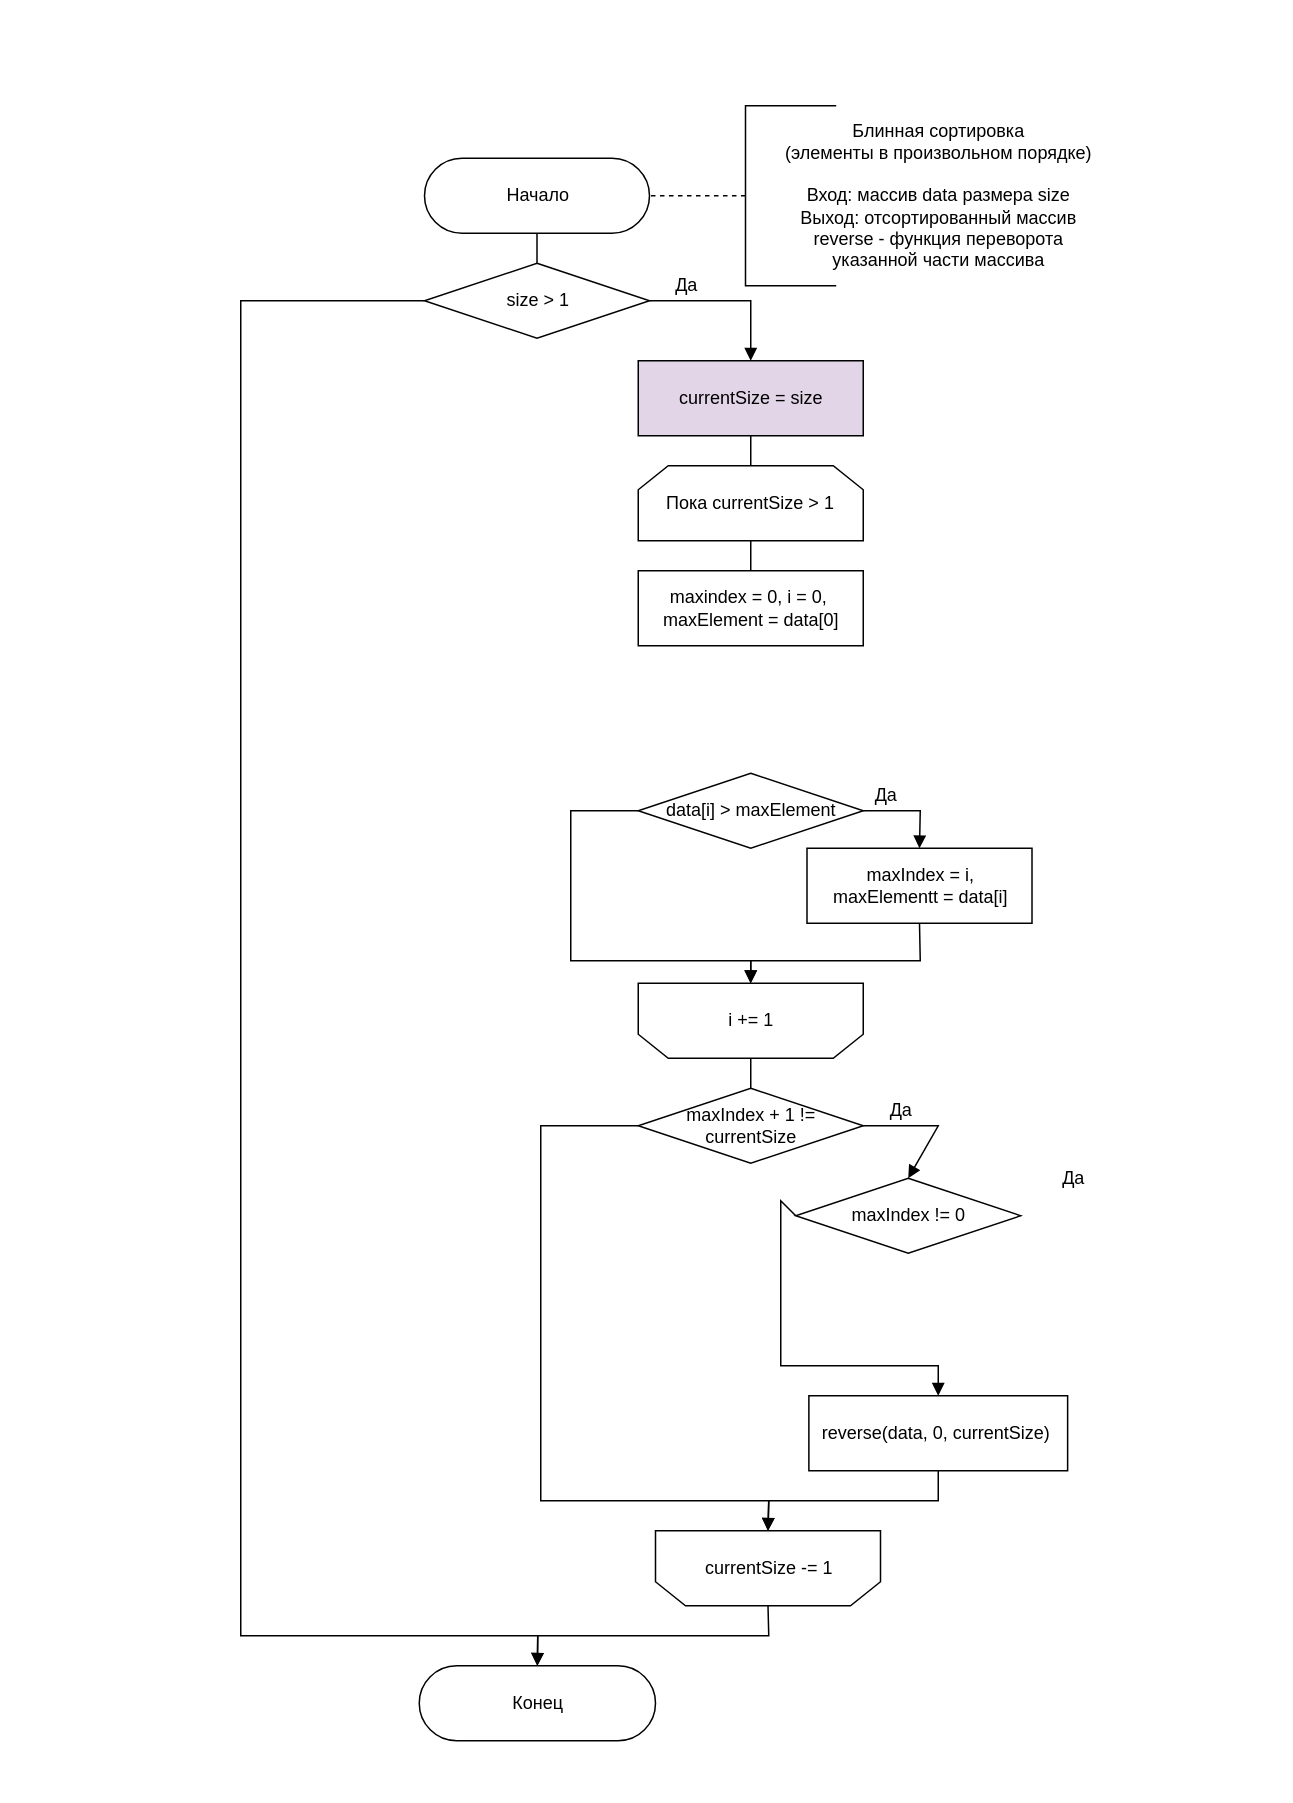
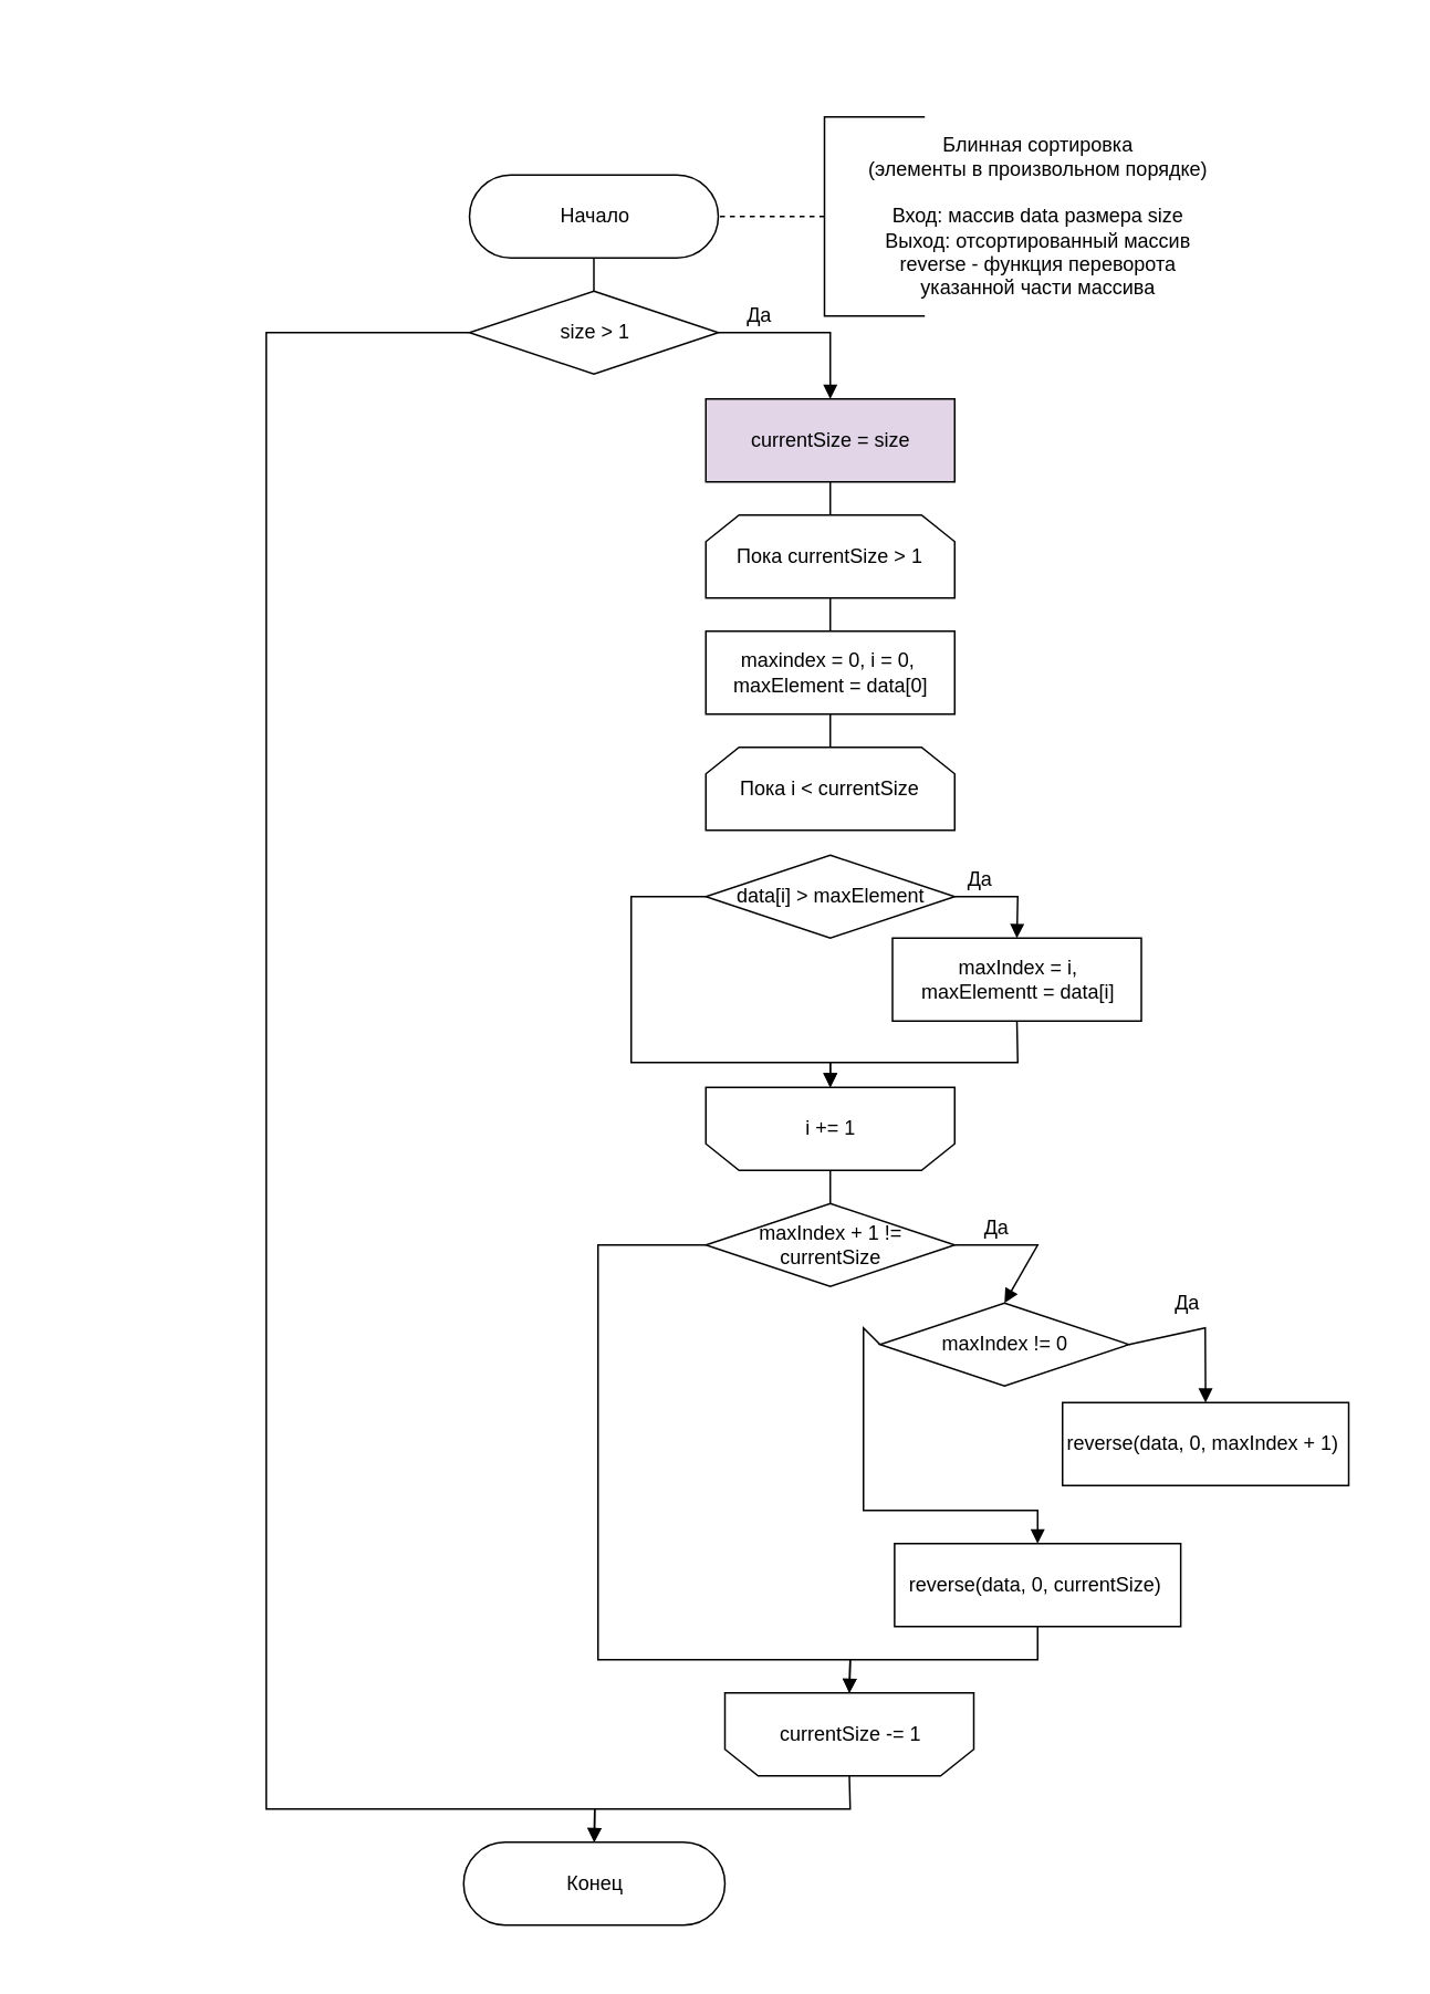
  <mxCell id="0" />
  <mxCell id="1" parent="0" />
  <mxCell id="2" value="" style="whiteSpace=wrap;html=1;fillColor=none;strokeColor=none;" vertex="1" parent="1"><mxGeometry width="820" height="1160" as="geometry" x="20" y="20" /></mxCell>
  <mxCell id="3" style="edgeStyle=orthogonalEdgeStyle;rounded=0;orthogonalLoop=1;jettySize=auto;html=1;exitX=0.5;exitY=0.5;exitDx=0;exitDy=25;exitPerimeter=0;entryX=0.5;entryY=0;entryDx=0;entryDy=0;endArrow=none;endFill=0;" parent="1" source="4" edge="1" target="16"><mxGeometry relative="1" as="geometry"><mxPoint x="357.5" y="180" as="targetPoint" /></mxGeometry></mxCell>
  <mxCell id="4" value="Начало" style="html=1;dashed=0;whitespace=wrap;shape=mxgraph.dfd.start" parent="1" vertex="1"><mxGeometry x="282.5" y="105" width="150" height="50" as="geometry" /></mxCell>
  <mxCell id="5" style="edgeStyle=orthogonalEdgeStyle;rounded=0;orthogonalLoop=1;jettySize=auto;html=1;exitX=0.5;exitY=1;exitDx=0;exitDy=0;entryX=1;entryY=0.5;entryDx=0;entryDy=0;entryPerimeter=0;endArrow=none;endFill=0;dashed=1;" parent="1" source="6" target="4" edge="1"><mxGeometry relative="1" as="geometry" /></mxCell>
  <mxCell id="6" value="" style="shape=partialRectangle;whiteSpace=wrap;html=1;bottom=1;right=1;left=1;top=0;fillColor=none;routingCenterX=-0.5;rotation=90;" parent="1" vertex="1"><mxGeometry x="466.5" y="100" width="120" height="60" as="geometry" /></mxCell>
  <mxCell id="7" value="Блинная сортировка&lt;br&gt;(элементы в произвольном порядке)&lt;br&gt;&lt;br&gt;Вход: массив data размера size&lt;br&gt;Выход: отсортированный массив&lt;br&gt;reverse - функция переворота&lt;br&gt;указанной части массива" style="text;html=1;align=center;verticalAlign=middle;resizable=0;points=[];autosize=1;strokeColor=none;" parent="1" vertex="1"><mxGeometry x="515" y="80" width="220" height="100" as="geometry" /></mxCell>
  <mxCell id="8" style="edgeStyle=none;rounded=0;html=1;exitX=0.5;exitY=1;exitDx=0;exitDy=0;entryX=0.5;entryY=0;entryDx=0;entryDy=0;endArrow=none;endFill=0;" edge="1" parent="1" source="9" target="20"><mxGeometry relative="1" as="geometry" /></mxCell>
  <mxCell id="9" value="Пока currentSize &amp;gt; 1" style="shape=loopLimit;whiteSpace=wrap;html=1;" parent="1" vertex="1"><mxGeometry x="425" y="310" width="150" height="50" as="geometry" /></mxCell>
  <mxCell id="10" style="edgeStyle=none;rounded=0;html=1;exitX=0.5;exitY=0;exitDx=0;exitDy=0;entryX=0.5;entryY=0.5;entryDx=0;entryDy=-25;entryPerimeter=0;endArrow=block;endFill=1;" edge="1" parent="1" source="11" target="13"><mxGeometry relative="1" as="geometry"><Array as="points"><mxPoint x="512" y="1090" /><mxPoint x="358" y="1090" /></Array></mxGeometry></mxCell>
  <mxCell id="11" value="" style="shape=loopLimit;whiteSpace=wrap;html=1;rotation=-180;" parent="1" vertex="1"><mxGeometry x="436.5" y="1020" width="150" height="50" as="geometry" /></mxCell>
  <mxCell id="12" value="&lt;span&gt;currentSize -= 1&lt;/span&gt;" style="text;html=1;align=center;verticalAlign=middle;resizable=0;points=[];autosize=1;strokeColor=none;" parent="1" vertex="1"><mxGeometry x="461.5" y="1035" width="100" height="20" as="geometry" /></mxCell>
  <mxCell id="13" value="Конец" style="html=1;dashed=0;whitespace=wrap;shape=mxgraph.dfd.start" parent="1" vertex="1"><mxGeometry x="279" y="1110" width="157.5" height="50" as="geometry" /></mxCell>
  <mxCell id="14" style="edgeStyle=none;html=1;exitX=1;exitY=0.5;exitDx=0;exitDy=0;entryX=0.5;entryY=0;entryDx=0;entryDy=0;rounded=0;endArrow=block;endFill=1;" edge="1" parent="1" source="16" target="18"><mxGeometry relative="1" as="geometry"><Array as="points"><mxPoint x="500" y="200" /></Array></mxGeometry></mxCell>
  <mxCell id="15" style="edgeStyle=none;rounded=0;html=1;exitX=0;exitY=0.5;exitDx=0;exitDy=0;entryX=0.5;entryY=0.5;entryDx=0;entryDy=-25;entryPerimeter=0;endArrow=block;endFill=1;" edge="1" parent="1" source="16" target="13"><mxGeometry relative="1" as="geometry"><Array as="points"><mxPoint x="160" y="200" /><mxPoint x="160" y="1090" /><mxPoint x="358" y="1090" /></Array></mxGeometry></mxCell>
  <mxCell id="16" value="size &amp;gt; 1" style="shape=rhombus;html=1;dashed=0;whitespace=wrap;perimeter=rhombusPerimeter;" vertex="1" parent="1"><mxGeometry x="282.5" y="175" width="150" height="50" as="geometry" /></mxCell>
  <mxCell id="17" style="edgeStyle=none;rounded=0;html=1;exitX=0.5;exitY=1;exitDx=0;exitDy=0;entryX=0.5;entryY=0;entryDx=0;entryDy=0;endArrow=none;endFill=0;" edge="1" parent="1" source="18" target="9"><mxGeometry relative="1" as="geometry" /></mxCell>
  <mxCell id="18" value="currentSize = size" style="html=1;dashed=0;whitespace=wrap;fillColor=#e1d5e7;" vertex="1" parent="1"><mxGeometry x="425" y="240" width="150" height="50" as="geometry" /></mxCell>
+ <mxCell id="19" style="edgeStyle=none;rounded=0;html=1;exitX=0.5;exitY=1;exitDx=0;exitDy=0;endArrow=none;endFill=0;" edge="1" parent="1" source="20" target="21"><mxGeometry relative="1" as="geometry" /></mxCell>
  <mxCell id="20" value="maxindex = 0, i = 0,&amp;nbsp;&lt;br&gt;maxElement = data[0]" style="html=1;dashed=0;whitespace=wrap;" vertex="1" parent="1"><mxGeometry x="425" y="380" width="150" height="50" as="geometry" /></mxCell>
+ <mxCell id="21" value="Пока i &amp;lt; currentSize" style="shape=loopLimit;whiteSpace=wrap;html=1;" vertex="1" parent="1"><mxGeometry x="425" y="450" width="150" height="50" as="geometry" /></mxCell>
  <mxCell id="22" style="edgeStyle=none;rounded=0;html=1;exitX=1;exitY=0.5;exitDx=0;exitDy=0;entryX=0.5;entryY=0;entryDx=0;entryDy=0;endArrow=block;endFill=1;" edge="1" parent="1" source="24" target="26"><mxGeometry relative="1" as="geometry"><Array as="points"><mxPoint x="613" y="540" /></Array></mxGeometry></mxCell>
  <mxCell id="23" style="edgeStyle=none;rounded=0;html=1;exitX=0;exitY=0.5;exitDx=0;exitDy=0;entryX=0.5;entryY=1;entryDx=0;entryDy=0;endArrow=block;endFill=1;" edge="1" parent="1" source="24" target="28"><mxGeometry relative="1" as="geometry"><Array as="points"><mxPoint x="380" y="540" /><mxPoint x="380" y="640" /><mxPoint x="500" y="640" /></Array></mxGeometry></mxCell>
  <mxCell id="24" value="data[i] &amp;gt; maxElement" style="shape=rhombus;html=1;dashed=0;whitespace=wrap;perimeter=rhombusPerimeter;" vertex="1" parent="1"><mxGeometry x="425" y="515" width="150" height="50" as="geometry" /></mxCell>
  <mxCell id="25" style="edgeStyle=none;rounded=0;html=1;exitX=0.5;exitY=1;exitDx=0;exitDy=0;entryX=0.5;entryY=1;entryDx=0;entryDy=0;endArrow=block;endFill=1;" edge="1" parent="1" source="26" target="28"><mxGeometry relative="1" as="geometry"><Array as="points"><mxPoint x="613" y="640" /><mxPoint x="500" y="640" /></Array></mxGeometry></mxCell>
  <mxCell id="26" value="maxIndex = i,&lt;br&gt;maxElementt = data[i]" style="html=1;dashed=0;whitespace=wrap;" vertex="1" parent="1"><mxGeometry x="537.5" y="565" width="150" height="50" as="geometry" /></mxCell>
  <mxCell id="27" style="edgeStyle=none;rounded=0;html=1;exitX=0.5;exitY=0;exitDx=0;exitDy=0;entryX=0.5;entryY=0;entryDx=0;entryDy=0;endArrow=none;endFill=0;" edge="1" parent="1" source="28" target="32"><mxGeometry relative="1" as="geometry" /></mxCell>
  <mxCell id="28" value="" style="shape=loopLimit;whiteSpace=wrap;html=1;rotation=-180;" vertex="1" parent="1"><mxGeometry x="425" y="655" width="150" height="50" as="geometry" /></mxCell>
  <mxCell id="29" value="i += 1" style="text;html=1;align=center;verticalAlign=middle;resizable=0;points=[];autosize=1;strokeColor=none;" vertex="1" parent="1"><mxGeometry x="475" y="670" width="50" height="20" as="geometry" /></mxCell>
  <mxCell id="30" style="edgeStyle=none;rounded=0;html=1;exitX=1;exitY=0.5;exitDx=0;exitDy=0;entryX=0.5;entryY=0;entryDx=0;entryDy=0;endArrow=block;endFill=1;" edge="1" parent="1" source="32" target="38"><mxGeometry relative="1" as="geometry"><Array as="points"><mxPoint x="625" y="750" /></Array></mxGeometry></mxCell>
  <mxCell id="31" style="edgeStyle=none;rounded=0;html=1;exitX=0;exitY=0.5;exitDx=0;exitDy=0;entryX=0.5;entryY=1;entryDx=0;entryDy=0;endArrow=block;endFill=1;" edge="1" parent="1" source="32" target="11"><mxGeometry relative="1" as="geometry"><Array as="points"><mxPoint x="360" y="750" /><mxPoint x="360" y="1000" /><mxPoint x="512" y="1000" /></Array></mxGeometry></mxCell>
  <mxCell id="32" value="maxIndex + 1 != &lt;br&gt;currentSize" style="shape=rhombus;html=1;dashed=0;whitespace=wrap;perimeter=rhombusPerimeter;" vertex="1" parent="1"><mxGeometry x="425" y="725" width="150" height="50" as="geometry" /></mxCell>
+ <mxCell id="33" value="reverse(data, 0, maxIndex + 1)&amp;nbsp;" style="html=1;dashed=0;whitespace=wrap;" vertex="1" parent="1"><mxGeometry x="640" y="845" width="172.5" height="50" as="geometry" /></mxCell>
  <mxCell id="34" style="edgeStyle=none;rounded=0;html=1;exitX=0.5;exitY=1;exitDx=0;exitDy=0;entryX=0.5;entryY=1;entryDx=0;entryDy=0;endArrow=block;endFill=1;" edge="1" parent="1" source="35" target="11"><mxGeometry relative="1" as="geometry"><Array as="points"><mxPoint x="625" y="1000" /><mxPoint x="512" y="1000" /></Array></mxGeometry></mxCell>
  <mxCell id="35" value="reverse(data, 0, currentSize)&amp;nbsp;" style="html=1;dashed=0;whitespace=wrap;" vertex="1" parent="1"><mxGeometry x="538.75" y="930" width="172.5" height="50" as="geometry" /></mxCell>
+ <mxCell id="36" style="edgeStyle=none;rounded=0;html=1;exitX=1;exitY=0.5;exitDx=0;exitDy=0;entryX=0.5;entryY=0;entryDx=0;entryDy=0;endArrow=block;endFill=1;" edge="1" parent="1" source="38" target="33"><mxGeometry relative="1" as="geometry"><Array as="points"><mxPoint x="726" y="800" /></Array></mxGeometry></mxCell>
  <mxCell id="37" style="edgeStyle=none;rounded=0;html=1;exitX=0;exitY=0.5;exitDx=0;exitDy=0;entryX=0.5;entryY=0;entryDx=0;entryDy=0;endArrow=block;endFill=1;" edge="1" parent="1" source="38" target="35"><mxGeometry relative="1" as="geometry"><Array as="points"><mxPoint x="520" y="800" /><mxPoint x="520" y="910" /><mxPoint x="625" y="910" /></Array></mxGeometry></mxCell>
  <mxCell id="38" value="maxIndex != 0" style="shape=rhombus;html=1;dashed=0;whitespace=wrap;perimeter=rhombusPerimeter;" vertex="1" parent="1"><mxGeometry x="530" y="785" width="150" height="50" as="geometry" /></mxCell>
  <mxCell id="39" value="Да" style="text;html=1;resizable=0;autosize=1;align=center;verticalAlign=middle;points=[];fillColor=none;strokeColor=none;rounded=0;" vertex="1" parent="1"><mxGeometry x="441.5" y="180" width="30" height="20" as="geometry" /></mxCell>
  <mxCell id="40" value="Да" style="text;html=1;resizable=0;autosize=1;align=center;verticalAlign=middle;points=[];fillColor=none;strokeColor=none;rounded=0;" vertex="1" parent="1"><mxGeometry x="575" y="520" width="30" height="20" as="geometry" /></mxCell>
  <mxCell id="41" value="Да" style="text;html=1;resizable=0;autosize=1;align=center;verticalAlign=middle;points=[];fillColor=none;strokeColor=none;rounded=0;" vertex="1" parent="1"><mxGeometry x="585" y="730" width="30" height="20" as="geometry" /></mxCell>
  <mxCell id="42" value="Да" style="text;html=1;resizable=0;autosize=1;align=center;verticalAlign=middle;points=[];fillColor=none;strokeColor=none;rounded=0;" vertex="1" parent="1"><mxGeometry x="700" y="775" width="30" height="20" as="geometry" /></mxCell>
